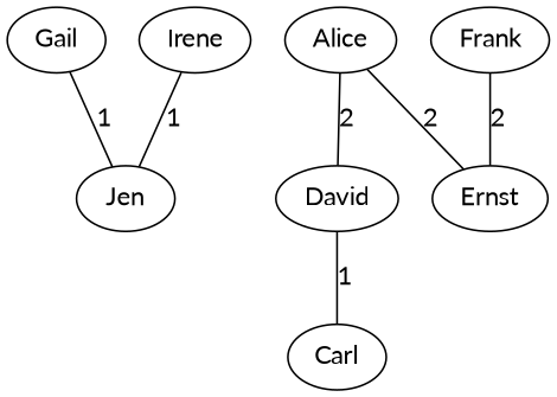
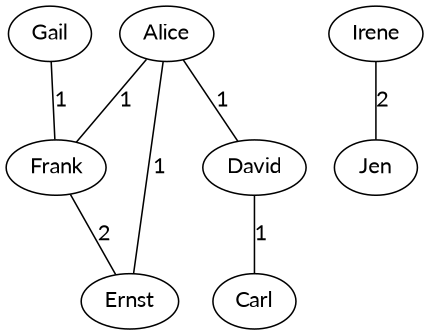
  strict graph {
    fontname=Lato
    node [fontname=Lato]
    edge [fontname=Lato]
    Gail
    Jen
    Irene
    Alice
    Ernst
    Frank
    David
    Carl
-   Gail -- Jen [label=1]
-   Irene -- Jen [label=1]
-   Alice -- Ernst [label=2]
-   Alice -- David [label=2]
+   Gail -- Frank [label=1]
+   Irene -- Jen [label=2]
+   Alice -- Ernst [label=1]
+   Alice -- Frank [label=1]
+   Alice -- David [label=1]
    Frank -- Ernst [label=2]
    David -- Carl [label=1]
  }
